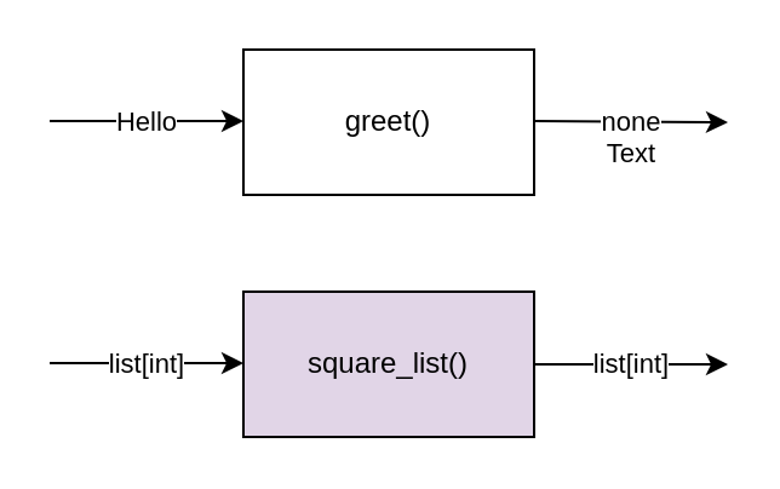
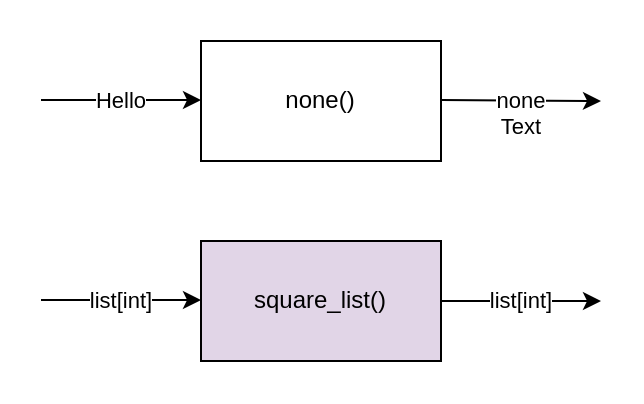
  <mxCell id="0" />
  <mxCell id="1" parent="0" />
- <mxCell id="2" value="greet()" style="rounded=0;whiteSpace=wrap;html=1;" parent="1" vertex="1"><mxGeometry x="100" y="20" width="120" height="60" as="geometry" /></mxCell>
+ <mxCell id="2" value="none()" style="rounded=0;whiteSpace=wrap;html=1;" parent="1" vertex="1"><mxGeometry x="100" y="20" width="120" height="60" as="geometry" /></mxCell>
  <mxCell id="3" value="Hello" style="edgeStyle=none;orthogonalLoop=1;jettySize=auto;html=1;" parent="1" edge="1"><mxGeometry width="80" relative="1" as="geometry"><mxPoint x="20" y="49.5" as="sourcePoint" /><mxPoint x="100" y="49.5" as="targetPoint" /><Array as="points" /></mxGeometry></mxCell>
  <mxCell id="4" value="none" style="edgeStyle=none;orthogonalLoop=1;jettySize=auto;html=1;" parent="1" edge="1"><mxGeometry width="80" relative="1" as="geometry"><mxPoint x="220" y="49.5" as="sourcePoint" /><mxPoint x="300" y="50" as="targetPoint" /><Array as="points" /></mxGeometry></mxCell>
  <mxCell id="5" value="Text" style="edgeLabel;html=1;align=center;verticalAlign=middle;resizable=0;points=[];" parent="4" vertex="1" connectable="0"><mxGeometry x="0.002" y="-13" relative="1" as="geometry"><mxPoint as="offset" /></mxGeometry></mxCell>
  <mxCell id="6" value="square_list()" style="rounded=0;whiteSpace=wrap;html=1;fillColor=#e1d5e7;" parent="1" vertex="1"><mxGeometry x="100" y="120" width="120" height="60" as="geometry" /></mxCell>
  <mxCell id="7" value="list[int]" style="edgeStyle=none;orthogonalLoop=1;jettySize=auto;html=1;" parent="1" edge="1"><mxGeometry width="80" relative="1" as="geometry"><mxPoint x="20" y="149.5" as="sourcePoint" /><mxPoint x="100" y="149.5" as="targetPoint" /><Array as="points" /><mxPoint as="offset" /></mxGeometry></mxCell>
  <mxCell id="8" value="list[int]" style="edgeStyle=none;orthogonalLoop=1;jettySize=auto;html=1;" edge="1" parent="1"><mxGeometry width="80" relative="1" as="geometry"><mxPoint x="220" y="150" as="sourcePoint" /><mxPoint x="300" y="150" as="targetPoint" /><Array as="points" /></mxGeometry></mxCell>
